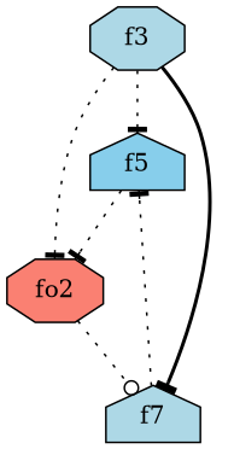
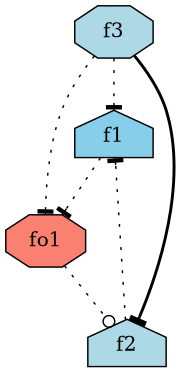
  strict digraph {
    node [fillcolor=lightblue shape=house style=filled]
    edge [arrowhead=tee style=dotted weight=2]
-   f1 [fillcolor=skyblue label=f5]
-   fo1 [fillcolor=salmon shape=octagon label=fo2]
-   f2 [label=f7]
+   f1 [fillcolor=skyblue]
+   fo1 [fillcolor=salmon shape=octagon]
+   f2
    f3 [shape=octagon]
    f1 -> fo1
    fo1 -> f2 [arrowhead=odot]
    f2 -> f1
    f3 -> f1
    f3 -> fo1
    f3 -> f2 [style=bold]
  }
